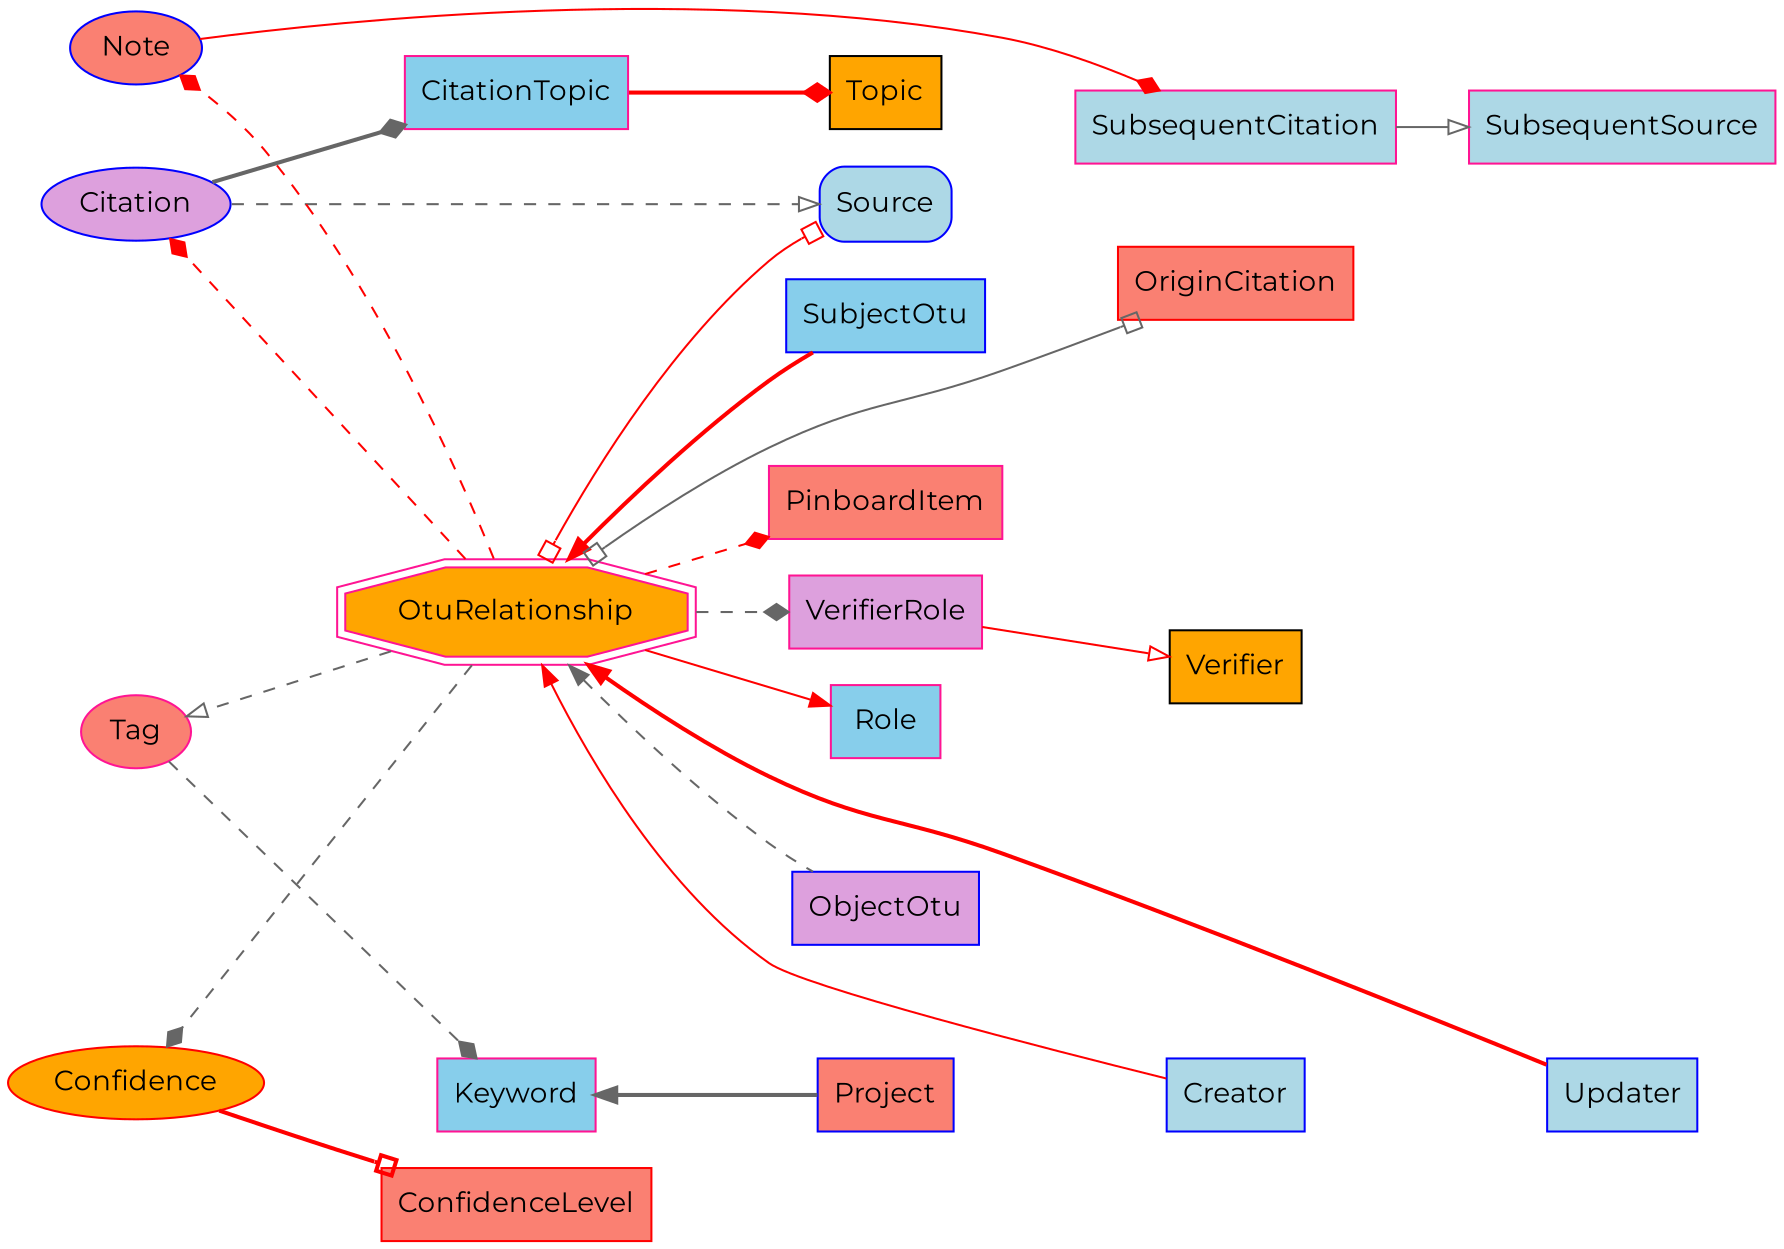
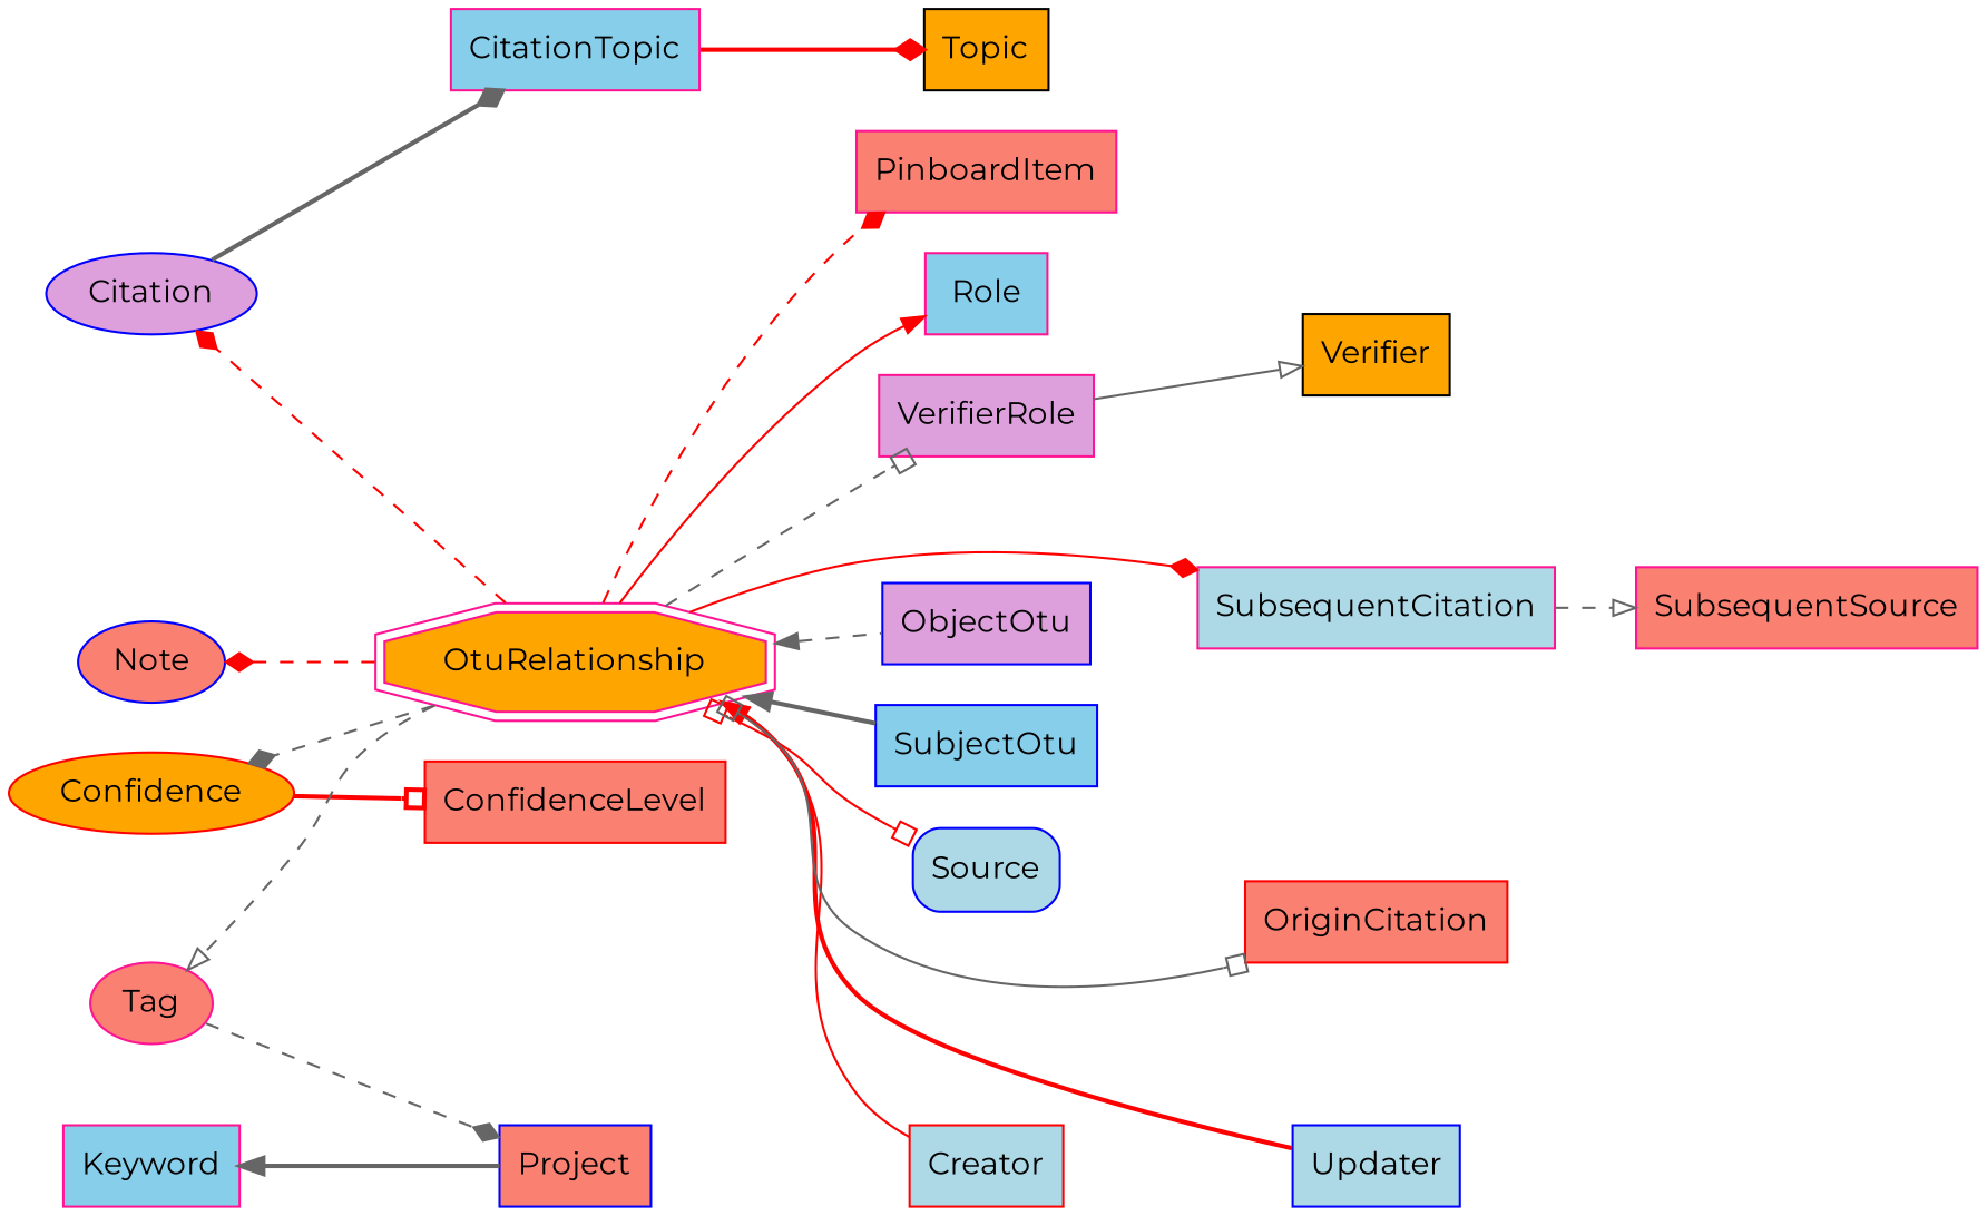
  digraph {
    fontname=Montserrat
    rankdir=LR
    node [color=deeppink fillcolor=salmon fontname=Montserrat group=supporting shape=box style=filled]
    edge [color=gray40 fontname=Montserrat style=dashed]
    n1 [color=blue fillcolor=plum group=annotator height=0.5 label=Citation shape=oval width=1.1279]
    n2 [color=red fillcolor=orange group=annotator height=0.5 label=Confidence shape=oval width=1.4833]
    n3 [group=annotator height=0.5 label=Tag shape=oval width=0.75]
    n4 [color=blue group=annotator height=0.5 label=Note shape=oval width=0.80088]
    n5 [color=blue fillcolor=lightblue group=core height=0.51389 label=Source shape=Mrecord width=0.75]
    n6 [fillcolor=orange group=target height=0.61111 label=OtuRelationship shape=doubleoctagon width=2.2552]
    n7 [fillcolor=skyblue height=0.5 label=CitationTopic width=1.2639]
    n8 [color=red height=0.5 label=ConfidenceLevel width=1.5139]
    n9 [fillcolor=skyblue height=0.5 label=Keyword width=0.92014]
    n10 [height=0.5 label=PinboardItem width=1.2535]
    n11 [fillcolor=skyblue height=0.5 label=Role width=0.75]
    n12 [fillcolor=lightblue height=0.5 label=SubsequentCitation width=1.691]
-   n13 [fillcolor=lightblue height=0.5 label=SubsequentSource width=1.6076]
+   n13 [height=0.5 label=SubsequentSource width=1.6076]
    n14 [color=black fillcolor=orange height=0.5 label=Topic width=0.75]
    n15 [fillcolor=plum height=0.5 label=VerifierRole width=1.1493]
    n16 [color=black fillcolor=orange height=0.5 label=Verifier width=0.79514]
-   n17 [color=blue fillcolor=lightblue height=0.5 label=Creator width=0.78472]
+   n17 [color=red fillcolor=lightblue height=0.5 label=Creator width=0.78472]
    n18 [color=blue fillcolor=plum height=0.5 label=ObjectOtu width=1.0035]
    n19 [color=blue height=0.5 label=Project width=0.75347]
    n20 [color=blue fillcolor=skyblue height=0.5 label=SubjectOtu width=1.066]
    n21 [color=blue fillcolor=lightblue height=0.5 label=Updater width=0.82639]
    n22 [color=red height=0.5 label=OriginCitation width=1.316]
    subgraph sub_1 {
      rank=min
      n1
      n2
      n3
      n4
    }
    subgraph sub_2 {
      n5
    }
    subgraph sub_3 {
      n6
      n7
      n8
      n9
      n10
      n11
      n12
      n13
      n14
      n15
      n16
      n17
      n18
      n19
      n20
      n21
      n22
    }
-   n1 -> n5 [arrowhead=onormal]
    n1 -> n7 [arrowhead=diamond style=bold]
    n2 -> n8 [arrowhead=obox color=red style=bold]
-   n3 -> n9 [arrowhead=diamond]
+   n3 -> n19 [arrowhead=diamond]
    n5 -> n12 [style=invis color=""]
    n5 -> n22 [style=invis color=""]
    n6 -> n1 [arrowhead=diamond color=red]
    n6 -> n2 [arrowhead=diamond]
    n6 -> n3 [arrowhead=onormal]
    n6 -> n4 [arrowhead=diamond color=red]
    n6 -> n5 [arrowhead=obox arrowtail=obox color=red dir=both style=solid]
    n6 -> n10 [arrowhead=diamond color=red]
    n6 -> n11 [arrowhead=normal color=red style=solid]
-   n4 -> n12 [arrowhead=diamond color=red style=solid]
-   n6 -> n15 [arrowhead=diamond]
+   n6 -> n12 [arrowhead=diamond color=red style=solid]
+   n6 -> n15 [arrowhead=obox]
    n6 -> n17 [color=red dir=back style=solid]
    n6 -> n18 [dir=back]
-   n6 -> n20 [color=red dir=back style=bold]
+   n6 -> n20 [dir=back style=bold]
    n6 -> n21 [color=red dir=back style=bold]
    n6 -> n22 [arrowhead=obox arrowtail=obox dir=both style=solid]
    n7 -> n14 [arrowhead=diamond color=red style=bold]
    n9 -> n19 [dir=back style=bold]
    n11 -> n16 [style=invis color=""]
-   n12 -> n13 [arrowhead=onormal style=solid]
-   n15 -> n16 [arrowhead=onormal color=red style=solid]
+   n12 -> n13 [arrowhead=onormal]
+   n15 -> n16 [arrowhead=onormal style=solid]
    n17 -> n21 [style=invis color=""]
    n19 -> n17 [style=invis color=""]
  }
